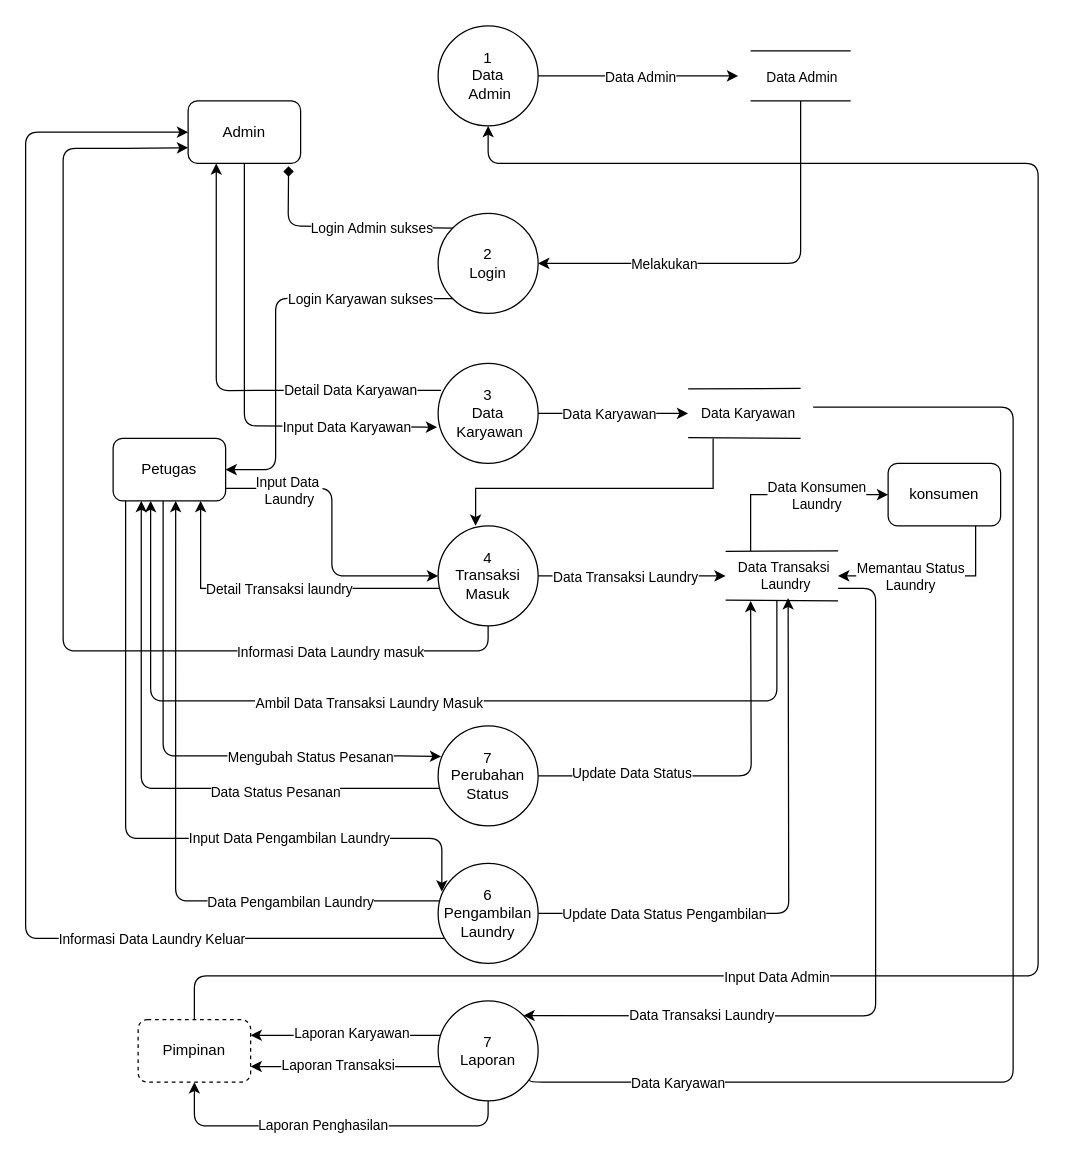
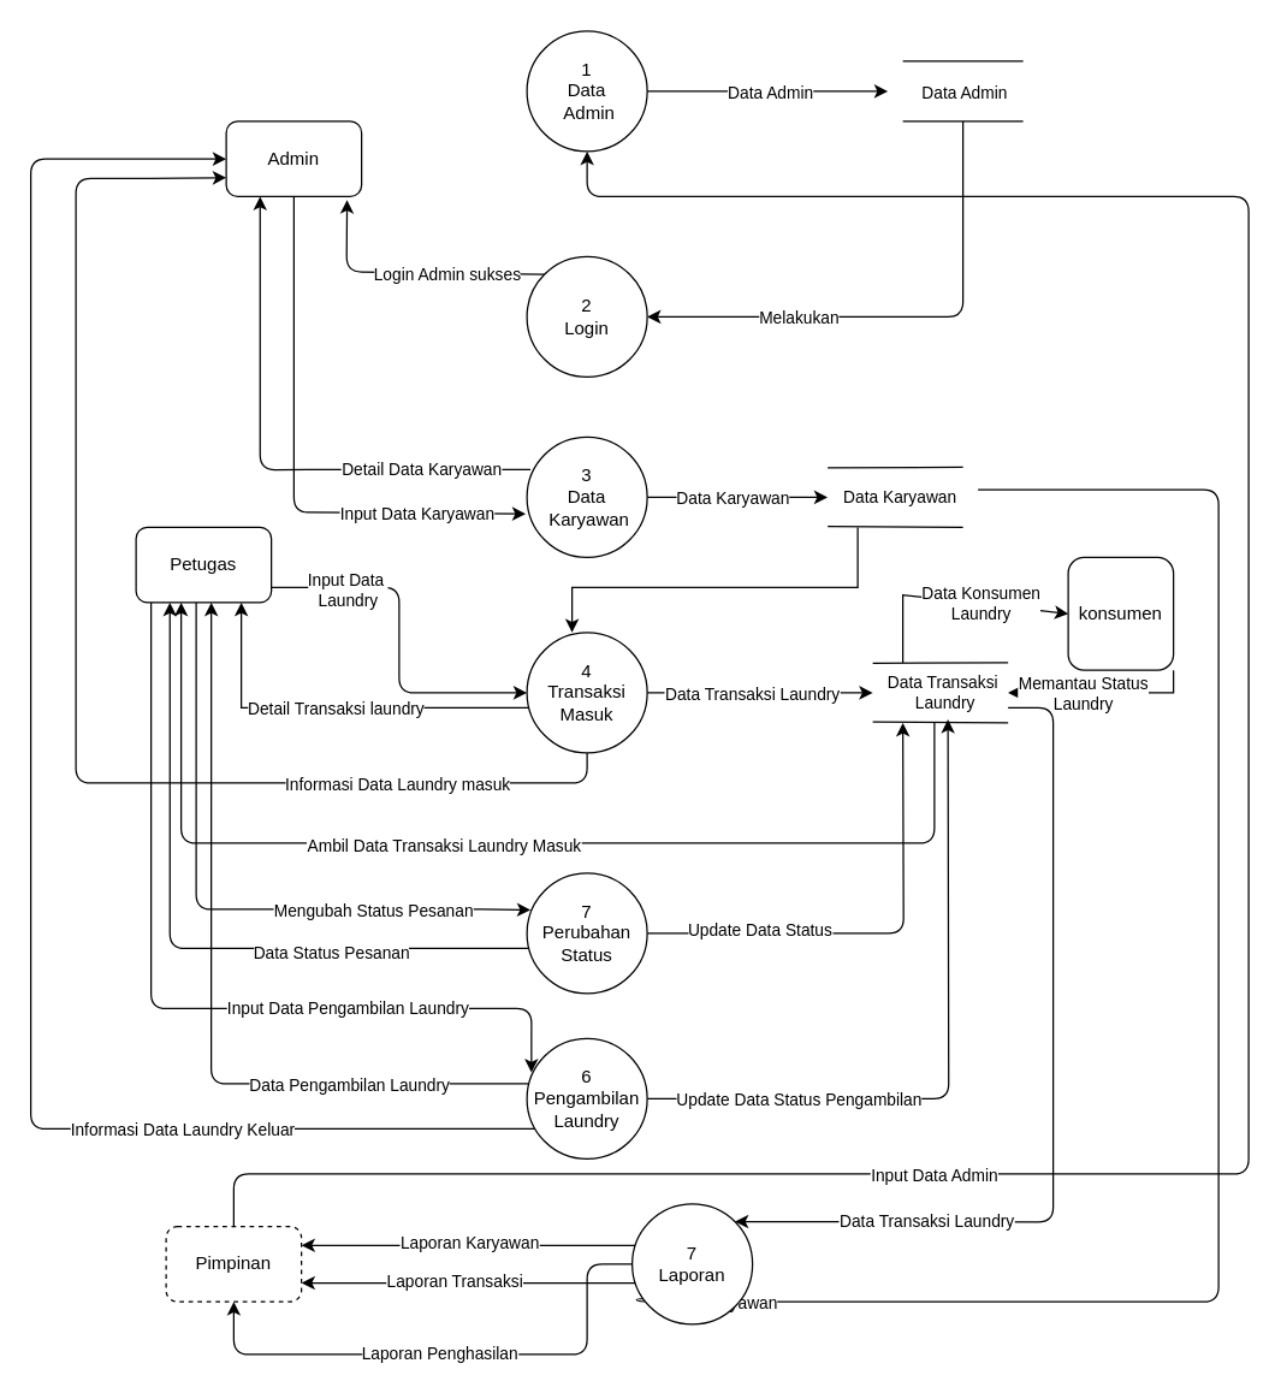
  <mxCell id="0" />
  <mxCell id="1" parent="0" />
  <mxCell id="2" value="1&lt;br&gt;Data&lt;br&gt;&amp;nbsp;Admin" style="ellipse;whiteSpace=wrap;html=1;aspect=fixed;" parent="1" vertex="1"><mxGeometry x="350" y="20" width="80" height="80" as="geometry" /></mxCell>
  <mxCell id="3" value="" style="endArrow=classic;html=1;rounded=0;exitX=1;exitY=0.5;exitDx=0;exitDy=0;" parent="1" source="2" edge="1"><mxGeometry width="50" height="50" relative="1" as="geometry"><mxPoint x="410" y="260" as="sourcePoint" /><mxPoint x="590" y="60" as="targetPoint" /></mxGeometry></mxCell>
  <mxCell id="4" value="Data Admin" style="edgeLabel;html=1;align=center;verticalAlign=middle;resizable=0;points=[];" parent="3" vertex="1" connectable="0"><mxGeometry x="-0.205" y="-1" relative="1" as="geometry"><mxPoint x="17" y="-1" as="offset" /></mxGeometry></mxCell>
  <mxCell id="5" value="" style="endArrow=none;html=1;rounded=0;" parent="1" edge="1"><mxGeometry width="50" height="50" relative="1" as="geometry"><mxPoint x="600" y="40" as="sourcePoint" /><mxPoint x="680" y="40" as="targetPoint" /></mxGeometry></mxCell>
  <mxCell id="6" value="" style="endArrow=none;html=1;rounded=0;" parent="1" edge="1"><mxGeometry width="50" height="50" relative="1" as="geometry"><mxPoint x="600" y="80" as="sourcePoint" /><mxPoint x="680" y="80" as="targetPoint" /></mxGeometry></mxCell>
  <mxCell id="7" value="Data Admin" style="edgeLabel;html=1;align=center;verticalAlign=middle;resizable=0;points=[];" parent="6" vertex="1" connectable="0"><mxGeometry x="0.379" y="1" relative="1" as="geometry"><mxPoint x="-15" y="-19" as="offset" /></mxGeometry></mxCell>
  <mxCell id="8" value="" style="endArrow=classic;html=1;rounded=1;entryX=1;entryY=0.5;entryDx=0;entryDy=0;" parent="1" target="10" edge="1"><mxGeometry width="50" height="50" relative="1" as="geometry"><mxPoint x="640" y="80" as="sourcePoint" /><mxPoint x="430" y="210" as="targetPoint" /><Array as="points"><mxPoint x="640" y="210" /></Array></mxGeometry></mxCell>
  <mxCell id="9" value="Melakukan" style="edgeLabel;html=1;align=center;verticalAlign=middle;resizable=0;points=[];" parent="8" vertex="1" connectable="0"><mxGeometry x="0.279" y="-2" relative="1" as="geometry"><mxPoint x="-23" y="2" as="offset" /></mxGeometry></mxCell>
  <mxCell id="10" value="2&lt;br&gt;Login" style="ellipse;whiteSpace=wrap;html=1;aspect=fixed;" parent="1" vertex="1"><mxGeometry x="350" y="170" width="80" height="80" as="geometry" /></mxCell>
- <mxCell id="11" value="" style="endArrow=diamond;html=1;rounded=1;exitX=0;exitY=0;exitDx=0;exitDy=0;entryX=0.893;entryY=1.047;entryDx=0;entryDy=0;entryPerimeter=0;" parent="1" source="10" target="13" edge="1"><mxGeometry width="50" height="50" relative="1" as="geometry"><mxPoint x="340" y="260" as="sourcePoint" /><mxPoint x="200" y="130" as="targetPoint" /><Array as="points"><mxPoint x="230" y="180" /></Array></mxGeometry></mxCell>
+ <mxCell id="11" value="" style="endArrow=classic;html=1;rounded=1;exitX=0;exitY=0;exitDx=0;exitDy=0;entryX=0.893;entryY=1.047;entryDx=0;entryDy=0;entryPerimeter=0;" parent="1" source="10" target="13" edge="1"><mxGeometry width="50" height="50" relative="1" as="geometry"><mxPoint x="340" y="260" as="sourcePoint" /><mxPoint x="200" y="130" as="targetPoint" /><Array as="points"><mxPoint x="230" y="180" /></Array></mxGeometry></mxCell>
  <mxCell id="12" value="Login Admin sukses" style="edgeLabel;html=1;align=center;verticalAlign=middle;resizable=0;points=[];" parent="11" vertex="1" connectable="0"><mxGeometry x="-0.483" y="1" relative="1" as="geometry"><mxPoint x="-19" y="-1" as="offset" /></mxGeometry></mxCell>
  <mxCell id="13" value="Admin" style="rounded=1;whiteSpace=wrap;html=1;" parent="1" vertex="1"><mxGeometry x="150" y="80" width="90" height="50" as="geometry" /></mxCell>
- <mxCell id="14" value="" style="endArrow=classic;html=1;rounded=1;exitX=0;exitY=1;exitDx=0;exitDy=0;entryX=1;entryY=0.5;entryDx=0;entryDy=0;" parent="1" source="10" target="24" edge="1"><mxGeometry width="50" height="50" relative="1" as="geometry"><mxPoint x="350" y="229" as="sourcePoint" /><mxPoint x="160" y="370" as="targetPoint" /><Array as="points"><mxPoint x="220" y="238" /><mxPoint x="220" y="375" /></Array></mxGeometry></mxCell>
- <mxCell id="15" value="Login Karyawan sukses" style="edgeLabel;html=1;align=center;verticalAlign=middle;resizable=0;points=[];" parent="14" vertex="1" connectable="0"><mxGeometry x="-0.483" y="1" relative="1" as="geometry"><mxPoint x="8" y="-1" as="offset" /></mxGeometry></mxCell>
  <mxCell id="16" style="edgeStyle=orthogonalEdgeStyle;rounded=1;orthogonalLoop=1;jettySize=auto;html=1;entryX=0;entryY=0.5;entryDx=0;entryDy=0;" parent="1" source="24" target="41" edge="1"><mxGeometry relative="1" as="geometry"><Array as="points"><mxPoint x="265" y="390" /><mxPoint x="265" y="460" /></Array></mxGeometry></mxCell>
  <mxCell id="17" value="Input Data&amp;nbsp;&lt;br&gt;Laundry" style="edgeLabel;html=1;align=center;verticalAlign=middle;resizable=0;points=[];" parent="16" vertex="1" connectable="0"><mxGeometry x="-0.731" y="-1" relative="1" as="geometry"><mxPoint x="18" as="offset" /></mxGeometry></mxCell>
  <mxCell id="18" style="edgeStyle=orthogonalEdgeStyle;rounded=1;orthogonalLoop=1;jettySize=auto;html=1;" parent="1" edge="1"><mxGeometry relative="1" as="geometry"><mxPoint x="120" y="400" as="targetPoint" /><mxPoint x="621" y="480" as="sourcePoint" /><Array as="points"><mxPoint x="621" y="560" /><mxPoint x="120" y="560" /><mxPoint x="120" y="402" /></Array></mxGeometry></mxCell>
  <mxCell id="19" value="Ambil Data Transaksi Laundry Masuk" style="edgeLabel;html=1;align=center;verticalAlign=middle;resizable=0;points=[];" parent="18" vertex="1" connectable="0"><mxGeometry x="0.052" y="1" relative="1" as="geometry"><mxPoint x="-17" as="offset" /></mxGeometry></mxCell>
  <mxCell id="20" style="edgeStyle=orthogonalEdgeStyle;rounded=1;orthogonalLoop=1;jettySize=auto;html=1;entryX=0.03;entryY=0.305;entryDx=0;entryDy=0;entryPerimeter=0;" parent="1" source="24" target="58" edge="1"><mxGeometry relative="1" as="geometry"><Array as="points"><mxPoint x="130" y="604" /><mxPoint x="310" y="604" /></Array></mxGeometry></mxCell>
  <mxCell id="21" value="Mengubah Status Pesanan" style="edgeLabel;html=1;align=center;verticalAlign=middle;resizable=0;points=[];" parent="20" vertex="1" connectable="0"><mxGeometry x="0.421" y="1" relative="1" as="geometry"><mxPoint x="18" y="1" as="offset" /></mxGeometry></mxCell>
  <mxCell id="22" style="edgeStyle=orthogonalEdgeStyle;rounded=1;orthogonalLoop=1;jettySize=auto;html=1;entryX=0.037;entryY=0.282;entryDx=0;entryDy=0;entryPerimeter=0;" parent="1" source="24" target="65" edge="1"><mxGeometry relative="1" as="geometry"><Array as="points"><mxPoint x="100" y="670" /><mxPoint x="353" y="670" /></Array></mxGeometry></mxCell>
  <mxCell id="23" value="Input Data Pengambilan Laundry" style="edgeLabel;html=1;align=center;verticalAlign=middle;resizable=0;points=[];" parent="22" vertex="1" connectable="0"><mxGeometry x="0.379" y="1" relative="1" as="geometry"><mxPoint x="10" as="offset" /></mxGeometry></mxCell>
  <mxCell id="24" value="Petugas" style="rounded=1;whiteSpace=wrap;html=1;" parent="1" vertex="1"><mxGeometry x="90" y="350" width="90" height="50" as="geometry" /></mxCell>
  <mxCell id="25" value="" style="endArrow=classic;html=1;rounded=1;exitX=0.5;exitY=1;exitDx=0;exitDy=0;entryX=-0.01;entryY=0.638;entryDx=0;entryDy=0;entryPerimeter=0;" parent="1" source="13" target="31" edge="1"><mxGeometry width="50" height="50" relative="1" as="geometry"><mxPoint x="200" y="300" as="sourcePoint" /><mxPoint x="340" y="330" as="targetPoint" /><Array as="points"><mxPoint x="195" y="340" /></Array></mxGeometry></mxCell>
  <mxCell id="26" value="Input Data Karyawan" style="edgeLabel;html=1;align=center;verticalAlign=middle;resizable=0;points=[];" parent="25" vertex="1" connectable="0"><mxGeometry x="0.516" y="-2" relative="1" as="geometry"><mxPoint x="16" y="-2" as="offset" /></mxGeometry></mxCell>
  <mxCell id="27" style="edgeStyle=orthogonalEdgeStyle;rounded=1;orthogonalLoop=1;jettySize=auto;html=1;entryX=0.25;entryY=1;entryDx=0;entryDy=0;exitX=0.029;exitY=0.271;exitDx=0;exitDy=0;exitPerimeter=0;" parent="1" source="31" target="13" edge="1"><mxGeometry relative="1" as="geometry" /></mxCell>
  <mxCell id="28" value="Detail Data Karyawan" style="edgeLabel;html=1;align=center;verticalAlign=middle;resizable=0;points=[];" parent="27" vertex="1" connectable="0"><mxGeometry x="-0.576" relative="1" as="geometry"><mxPoint x="4" as="offset" /></mxGeometry></mxCell>
  <mxCell id="29" style="edgeStyle=orthogonalEdgeStyle;rounded=1;orthogonalLoop=1;jettySize=auto;html=1;endArrow=none;endFill=0;entryX=0.916;entryY=0.786;entryDx=0;entryDy=0;entryPerimeter=0;" parent="1" target="72" edge="1"><mxGeometry relative="1" as="geometry"><mxPoint x="430" y="865" as="targetPoint" /><mxPoint x="650" y="325" as="sourcePoint" /><Array as="points"><mxPoint x="810" y="325" /><mxPoint x="810" y="865" /><mxPoint x="423" y="865" /></Array></mxGeometry></mxCell>
  <mxCell id="30" value="Data Karyawan" style="edgeLabel;html=1;align=center;verticalAlign=middle;resizable=0;points=[];" parent="29" vertex="1" connectable="0"><mxGeometry x="0.78" relative="1" as="geometry"><mxPoint as="offset" /></mxGeometry></mxCell>
  <mxCell id="31" value="3&lt;br&gt;Data&lt;br&gt;&amp;nbsp;Karyawan" style="ellipse;whiteSpace=wrap;html=1;aspect=fixed;" parent="1" vertex="1"><mxGeometry x="350" y="290" width="80" height="80" as="geometry" /></mxCell>
  <mxCell id="32" value="" style="endArrow=classic;html=1;rounded=0;exitX=1;exitY=0.5;exitDx=0;exitDy=0;" parent="1" source="31" edge="1"><mxGeometry width="50" height="50" relative="1" as="geometry"><mxPoint x="440" y="330" as="sourcePoint" /><mxPoint x="550" y="330" as="targetPoint" /></mxGeometry></mxCell>
  <mxCell id="33" value="Data Karyawan" style="edgeLabel;html=1;align=center;verticalAlign=middle;resizable=0;points=[];" parent="32" vertex="1" connectable="0"><mxGeometry x="-0.148" y="-3" relative="1" as="geometry"><mxPoint x="5" y="-3" as="offset" /></mxGeometry></mxCell>
  <mxCell id="34" value="" style="endArrow=none;html=1;rounded=0;" parent="1" edge="1"><mxGeometry width="50" height="50" relative="1" as="geometry"><mxPoint x="550" y="310.31" as="sourcePoint" /><mxPoint x="640" y="310" as="targetPoint" /></mxGeometry></mxCell>
  <mxCell id="35" value="" style="endArrow=none;html=1;rounded=0;" parent="1" edge="1"><mxGeometry width="50" height="50" relative="1" as="geometry"><mxPoint x="550" y="349.31" as="sourcePoint" /><mxPoint x="640" y="350" as="targetPoint" /></mxGeometry></mxCell>
  <mxCell id="36" value="Data Karyawan" style="edgeLabel;html=1;align=center;verticalAlign=middle;resizable=0;points=[];" parent="35" vertex="1" connectable="0"><mxGeometry x="0.379" y="1" relative="1" as="geometry"><mxPoint x="-15" y="-19" as="offset" /></mxGeometry></mxCell>
  <mxCell id="37" style="edgeStyle=orthogonalEdgeStyle;rounded=0;orthogonalLoop=1;jettySize=auto;html=1;" parent="1" source="41" edge="1"><mxGeometry relative="1" as="geometry"><mxPoint x="160" y="400" as="targetPoint" /><Array as="points"><mxPoint x="160" y="470" /></Array></mxGeometry></mxCell>
  <mxCell id="38" value="Detail Transaksi laundry" style="edgeLabel;html=1;align=center;verticalAlign=middle;resizable=0;points=[];" parent="37" vertex="1" connectable="0"><mxGeometry x="0.294" relative="1" as="geometry"><mxPoint x="40" as="offset" /></mxGeometry></mxCell>
  <mxCell id="39" style="edgeStyle=orthogonalEdgeStyle;rounded=1;orthogonalLoop=1;jettySize=auto;html=1;entryX=0;entryY=0.75;entryDx=0;entryDy=0;" parent="1" source="41" target="13" edge="1"><mxGeometry relative="1" as="geometry"><Array as="points"><mxPoint x="390" y="520" /><mxPoint x="50" y="520" /><mxPoint x="50" y="118" /><mxPoint x="110" y="118" /></Array></mxGeometry></mxCell>
  <mxCell id="40" value="Informasi Data Laundry masuk" style="edgeLabel;html=1;align=center;verticalAlign=middle;resizable=0;points=[];" parent="39" vertex="1" connectable="0"><mxGeometry x="-0.622" y="2" relative="1" as="geometry"><mxPoint x="16" y="-2" as="offset" /></mxGeometry></mxCell>
  <mxCell id="41" value="4&lt;br&gt;Transaksi Masuk" style="ellipse;whiteSpace=wrap;html=1;aspect=fixed;" parent="1" vertex="1"><mxGeometry x="350" y="420" width="80" height="80" as="geometry" /></mxCell>
  <mxCell id="42" value="" style="endArrow=classic;html=1;rounded=0;exitX=1;exitY=0.5;exitDx=0;exitDy=0;" parent="1" source="41" edge="1"><mxGeometry width="50" height="50" relative="1" as="geometry"><mxPoint x="430" y="459.66" as="sourcePoint" /><mxPoint x="580" y="460" as="targetPoint" /></mxGeometry></mxCell>
  <mxCell id="43" value="Data Transaksi Laundry" style="edgeLabel;html=1;align=center;verticalAlign=middle;resizable=0;points=[];" parent="42" vertex="1" connectable="0"><mxGeometry x="-0.148" y="-3" relative="1" as="geometry"><mxPoint x="5" y="-3" as="offset" /></mxGeometry></mxCell>
  <mxCell id="44" value="" style="endArrow=none;html=1;rounded=0;" parent="1" edge="1"><mxGeometry width="50" height="50" relative="1" as="geometry"><mxPoint x="580" y="440.31" as="sourcePoint" /><mxPoint x="670" y="440" as="targetPoint" /></mxGeometry></mxCell>
  <mxCell id="45" value="" style="endArrow=none;html=1;rounded=0;" parent="1" edge="1"><mxGeometry width="50" height="50" relative="1" as="geometry"><mxPoint x="580" y="479.31" as="sourcePoint" /><mxPoint x="670" y="480" as="targetPoint" /></mxGeometry></mxCell>
  <mxCell id="46" value="Data Transaksi&amp;nbsp;&lt;br&gt;Laundry" style="edgeLabel;html=1;align=center;verticalAlign=middle;resizable=0;points=[];" parent="45" vertex="1" connectable="0"><mxGeometry x="0.379" y="1" relative="1" as="geometry"><mxPoint x="-15" y="-19" as="offset" /></mxGeometry></mxCell>
  <mxCell id="47" value="" style="endArrow=classic;html=1;rounded=0;entryX=0;entryY=0.5;entryDx=0;entryDy=0;" parent="1" target="51" edge="1"><mxGeometry width="50" height="50" relative="1" as="geometry"><mxPoint x="600" y="440" as="sourcePoint" /><mxPoint x="700" y="390" as="targetPoint" /><Array as="points"><mxPoint x="600" y="395" /></Array></mxGeometry></mxCell>
  <mxCell id="48" value="Data Konsumen&lt;br&gt;Laundry" style="edgeLabel;html=1;align=center;verticalAlign=middle;resizable=0;points=[];" parent="47" vertex="1" connectable="0"><mxGeometry x="0.187" relative="1" as="geometry"><mxPoint x="5" as="offset" /></mxGeometry></mxCell>
  <mxCell id="49" style="edgeStyle=orthogonalEdgeStyle;rounded=0;orthogonalLoop=1;jettySize=auto;html=1;" parent="1" source="51" edge="1"><mxGeometry relative="1" as="geometry"><mxPoint x="670" y="460" as="targetPoint" /><Array as="points"><mxPoint x="780" y="460" /></Array></mxGeometry></mxCell>
  <mxCell id="50" value="Memantau Status&lt;br&gt;Laundry" style="edgeLabel;html=1;align=center;verticalAlign=middle;resizable=0;points=[];" parent="49" vertex="1" connectable="0"><mxGeometry x="0.392" y="-2" relative="1" as="geometry"><mxPoint x="11" y="2" as="offset" /></mxGeometry></mxCell>
- <mxCell id="51" value="konsumen" style="rounded=1;whiteSpace=wrap;html=1;" parent="1" vertex="1"><mxGeometry x="710" y="370" width="90" height="50" as="geometry" /></mxCell>
+ <mxCell id="51" value="konsumen" style="rounded=1;whiteSpace=wrap;html=1;" parent="1" vertex="1"><mxGeometry x="710" y="370" width="70" height="75" as="geometry" /></mxCell>
  <mxCell id="52" value="" style="endArrow=classic;html=1;rounded=1;entryX=1;entryY=0;entryDx=0;entryDy=0;" parent="1" target="72" edge="1"><mxGeometry width="50" height="50" relative="1" as="geometry"><mxPoint x="670" y="470" as="sourcePoint" /><mxPoint x="430" y="840" as="targetPoint" /><Array as="points"><mxPoint x="700" y="470" /><mxPoint x="700" y="812" /></Array></mxGeometry></mxCell>
  <mxCell id="53" value="Data Transaksi Laundry" style="edgeLabel;html=1;align=center;verticalAlign=middle;resizable=0;points=[];" parent="52" vertex="1" connectable="0"><mxGeometry x="0.565" relative="1" as="geometry"><mxPoint as="offset" /></mxGeometry></mxCell>
  <mxCell id="54" style="edgeStyle=orthogonalEdgeStyle;rounded=1;orthogonalLoop=1;jettySize=auto;html=1;" parent="1" source="58" edge="1"><mxGeometry relative="1" as="geometry"><mxPoint x="600" y="480" as="targetPoint" /></mxGeometry></mxCell>
  <mxCell id="55" value="Update Data Status" style="edgeLabel;html=1;align=center;verticalAlign=middle;resizable=0;points=[];" parent="54" vertex="1" connectable="0"><mxGeometry x="-0.523" y="3" relative="1" as="geometry"><mxPoint as="offset" /></mxGeometry></mxCell>
  <mxCell id="56" style="edgeStyle=orthogonalEdgeStyle;rounded=1;orthogonalLoop=1;jettySize=auto;html=1;entryX=0.25;entryY=1;entryDx=0;entryDy=0;" parent="1" source="58" target="24" edge="1"><mxGeometry relative="1" as="geometry"><Array as="points"><mxPoint x="112" y="630" /></Array></mxGeometry></mxCell>
  <mxCell id="57" value="Data Status Pesanan" style="edgeLabel;html=1;align=center;verticalAlign=middle;resizable=0;points=[];" parent="56" vertex="1" connectable="0"><mxGeometry x="-0.596" y="2" relative="1" as="geometry"><mxPoint x="-37" as="offset" /></mxGeometry></mxCell>
  <mxCell id="58" value="7&lt;br&gt;Perubahan Status" style="ellipse;whiteSpace=wrap;html=1;aspect=fixed;" parent="1" vertex="1"><mxGeometry x="350" y="580" width="80" height="80" as="geometry" /></mxCell>
  <mxCell id="59" style="edgeStyle=orthogonalEdgeStyle;rounded=1;orthogonalLoop=1;jettySize=auto;html=1;entryX=0.556;entryY=1;entryDx=0;entryDy=0;entryPerimeter=0;" parent="1" source="65" target="24" edge="1"><mxGeometry relative="1" as="geometry"><Array as="points"><mxPoint x="140" y="720" /></Array></mxGeometry></mxCell>
  <mxCell id="60" value="Data Pengambilan Laundry" style="edgeLabel;html=1;align=center;verticalAlign=middle;resizable=0;points=[];" parent="59" vertex="1" connectable="0"><mxGeometry x="-0.549" y="2" relative="1" as="geometry"><mxPoint y="-2" as="offset" /></mxGeometry></mxCell>
  <mxCell id="61" style="edgeStyle=orthogonalEdgeStyle;rounded=1;orthogonalLoop=1;jettySize=auto;html=1;" parent="1" source="65" edge="1"><mxGeometry relative="1" as="geometry"><mxPoint x="630" y="477.793" as="targetPoint" /></mxGeometry></mxCell>
  <mxCell id="62" value="Update Data Status Pengambilan" style="edgeLabel;html=1;align=center;verticalAlign=middle;resizable=0;points=[];" parent="61" vertex="1" connectable="0"><mxGeometry x="-0.645" y="2" relative="1" as="geometry"><mxPoint x="20" y="2" as="offset" /></mxGeometry></mxCell>
  <mxCell id="63" style="edgeStyle=orthogonalEdgeStyle;rounded=1;orthogonalLoop=1;jettySize=auto;html=1;entryX=0;entryY=0.5;entryDx=0;entryDy=0;" parent="1" source="65" target="13" edge="1"><mxGeometry relative="1" as="geometry"><Array as="points"><mxPoint x="20" y="750" /><mxPoint x="20" y="105" /></Array></mxGeometry></mxCell>
  <mxCell id="64" value="Informasi Data Laundry Keluar" style="edgeLabel;html=1;align=center;verticalAlign=middle;resizable=0;points=[];" parent="63" vertex="1" connectable="0"><mxGeometry x="-0.542" relative="1" as="geometry"><mxPoint x="19" as="offset" /></mxGeometry></mxCell>
  <mxCell id="65" value="6&lt;br&gt;Pengambilan Laundry" style="ellipse;whiteSpace=wrap;html=1;aspect=fixed;" parent="1" vertex="1"><mxGeometry x="350" y="690" width="80" height="80" as="geometry" /></mxCell>
  <mxCell id="66" style="edgeStyle=orthogonalEdgeStyle;rounded=0;orthogonalLoop=1;jettySize=auto;html=1;entryX=1;entryY=0.25;entryDx=0;entryDy=0;" parent="1" source="72" target="75" edge="1"><mxGeometry relative="1" as="geometry"><Array as="points"><mxPoint x="275" y="828" /></Array></mxGeometry></mxCell>
  <mxCell id="67" value="Laporan Karyawan" style="edgeLabel;html=1;align=center;verticalAlign=middle;resizable=0;points=[];" parent="66" vertex="1" connectable="0"><mxGeometry x="0.113" y="-2" relative="1" as="geometry"><mxPoint x="13" as="offset" /></mxGeometry></mxCell>
  <mxCell id="68" style="edgeStyle=orthogonalEdgeStyle;rounded=0;orthogonalLoop=1;jettySize=auto;html=1;entryX=1;entryY=0.75;entryDx=0;entryDy=0;" parent="1" source="72" target="75" edge="1"><mxGeometry relative="1" as="geometry"><Array as="points"><mxPoint x="275" y="853" /></Array></mxGeometry></mxCell>
  <mxCell id="69" value="Laporan Transaksi" style="edgeLabel;html=1;align=center;verticalAlign=middle;resizable=0;points=[];" parent="68" vertex="1" connectable="0"><mxGeometry x="0.087" y="-1" relative="1" as="geometry"><mxPoint as="offset" /></mxGeometry></mxCell>
  <mxCell id="70" style="edgeStyle=orthogonalEdgeStyle;rounded=1;orthogonalLoop=1;jettySize=auto;html=1;entryX=0.5;entryY=1;entryDx=0;entryDy=0;" parent="1" source="72" target="75" edge="1"><mxGeometry relative="1" as="geometry"><Array as="points"><mxPoint x="390" y="900" /><mxPoint x="155" y="900" /></Array></mxGeometry></mxCell>
  <mxCell id="71" value="Laporan Penghasilan" style="edgeLabel;html=1;align=center;verticalAlign=middle;resizable=0;points=[];" parent="70" vertex="1" connectable="0"><mxGeometry x="0.052" y="-1" relative="1" as="geometry"><mxPoint as="offset" /></mxGeometry></mxCell>
- <mxCell id="72" value="7&lt;br&gt;Laporan" style="ellipse;whiteSpace=wrap;html=1;aspect=fixed;" parent="1" vertex="1"><mxGeometry x="350" y="800" width="80" height="80" as="geometry" /></mxCell>
+ <mxCell id="72" value="7&lt;br&gt;Laporan" style="ellipse;whiteSpace=wrap;html=1;aspect=fixed;" parent="1" vertex="1"><mxGeometry x="420" y="800" width="80" height="80" as="geometry" /></mxCell>
  <mxCell id="73" style="edgeStyle=orthogonalEdgeStyle;rounded=1;orthogonalLoop=1;jettySize=auto;html=1;endArrow=classic;endFill=1;startArrow=none;startFill=0;" parent="1" source="75" target="2" edge="1"><mxGeometry relative="1" as="geometry"><Array as="points"><mxPoint x="155" y="780" /><mxPoint x="830" y="780" /><mxPoint x="830" y="130" /><mxPoint x="390" y="130" /></Array></mxGeometry></mxCell>
  <mxCell id="74" value="Input Data Admin" style="edgeLabel;html=1;align=center;verticalAlign=middle;resizable=0;points=[];" parent="73" vertex="1" connectable="0"><mxGeometry x="-0.839" y="-1" relative="1" as="geometry"><mxPoint x="353" y="-1" as="offset" /></mxGeometry></mxCell>
  <mxCell id="75" value="Pimpinan" style="rounded=1;whiteSpace=wrap;html=1;dashed=1;" parent="1" vertex="1"><mxGeometry x="110" y="815" width="90" height="50" as="geometry" /></mxCell>
  <mxCell id="76" value="" style="endArrow=classic;html=1;rounded=0;entryX=0.375;entryY=0;entryDx=0;entryDy=0;entryPerimeter=0;" parent="1" target="41" edge="1"><mxGeometry width="50" height="50" relative="1" as="geometry"><mxPoint x="570" y="350" as="sourcePoint" /><mxPoint x="390" y="400" as="targetPoint" /><Array as="points"><mxPoint x="570" y="390" /><mxPoint x="380" y="390" /></Array></mxGeometry></mxCell>
